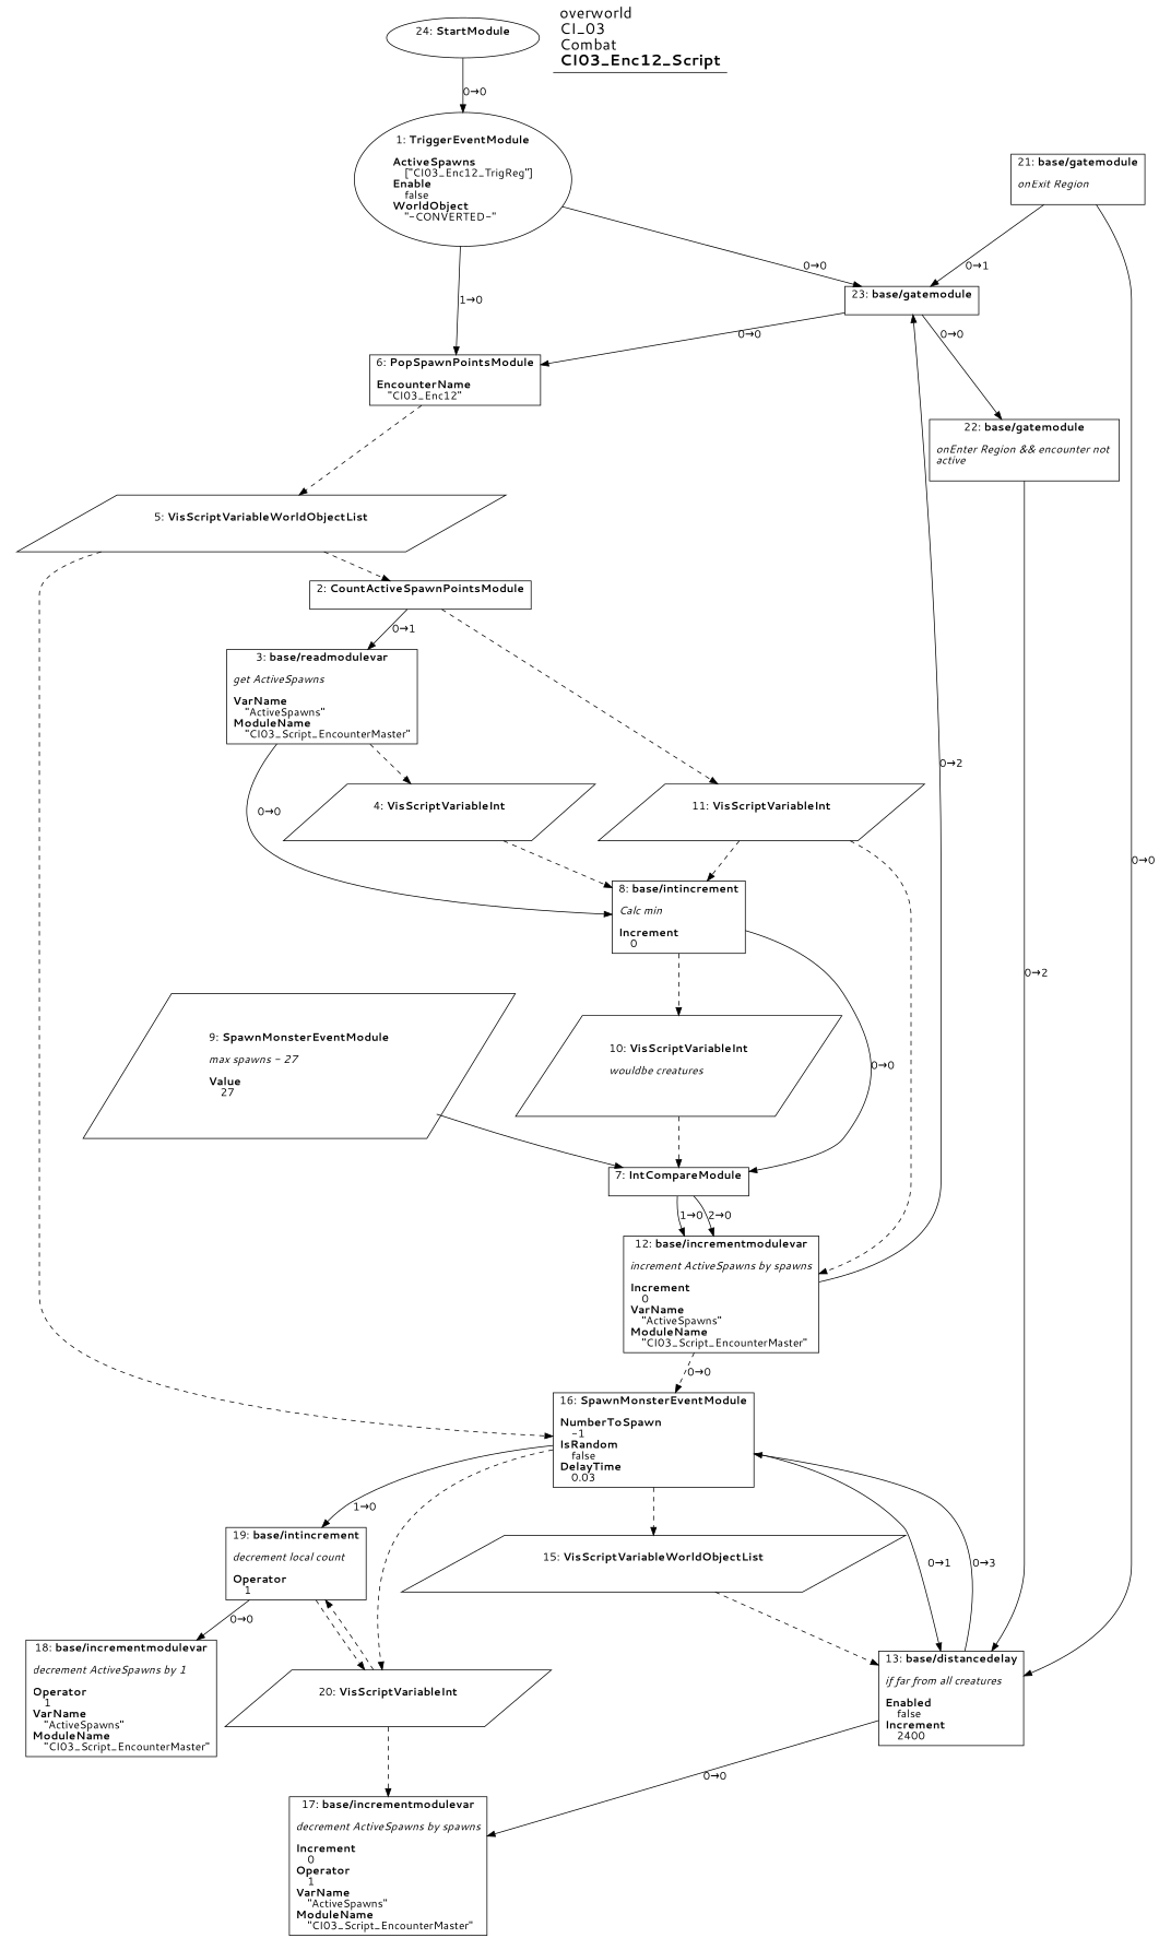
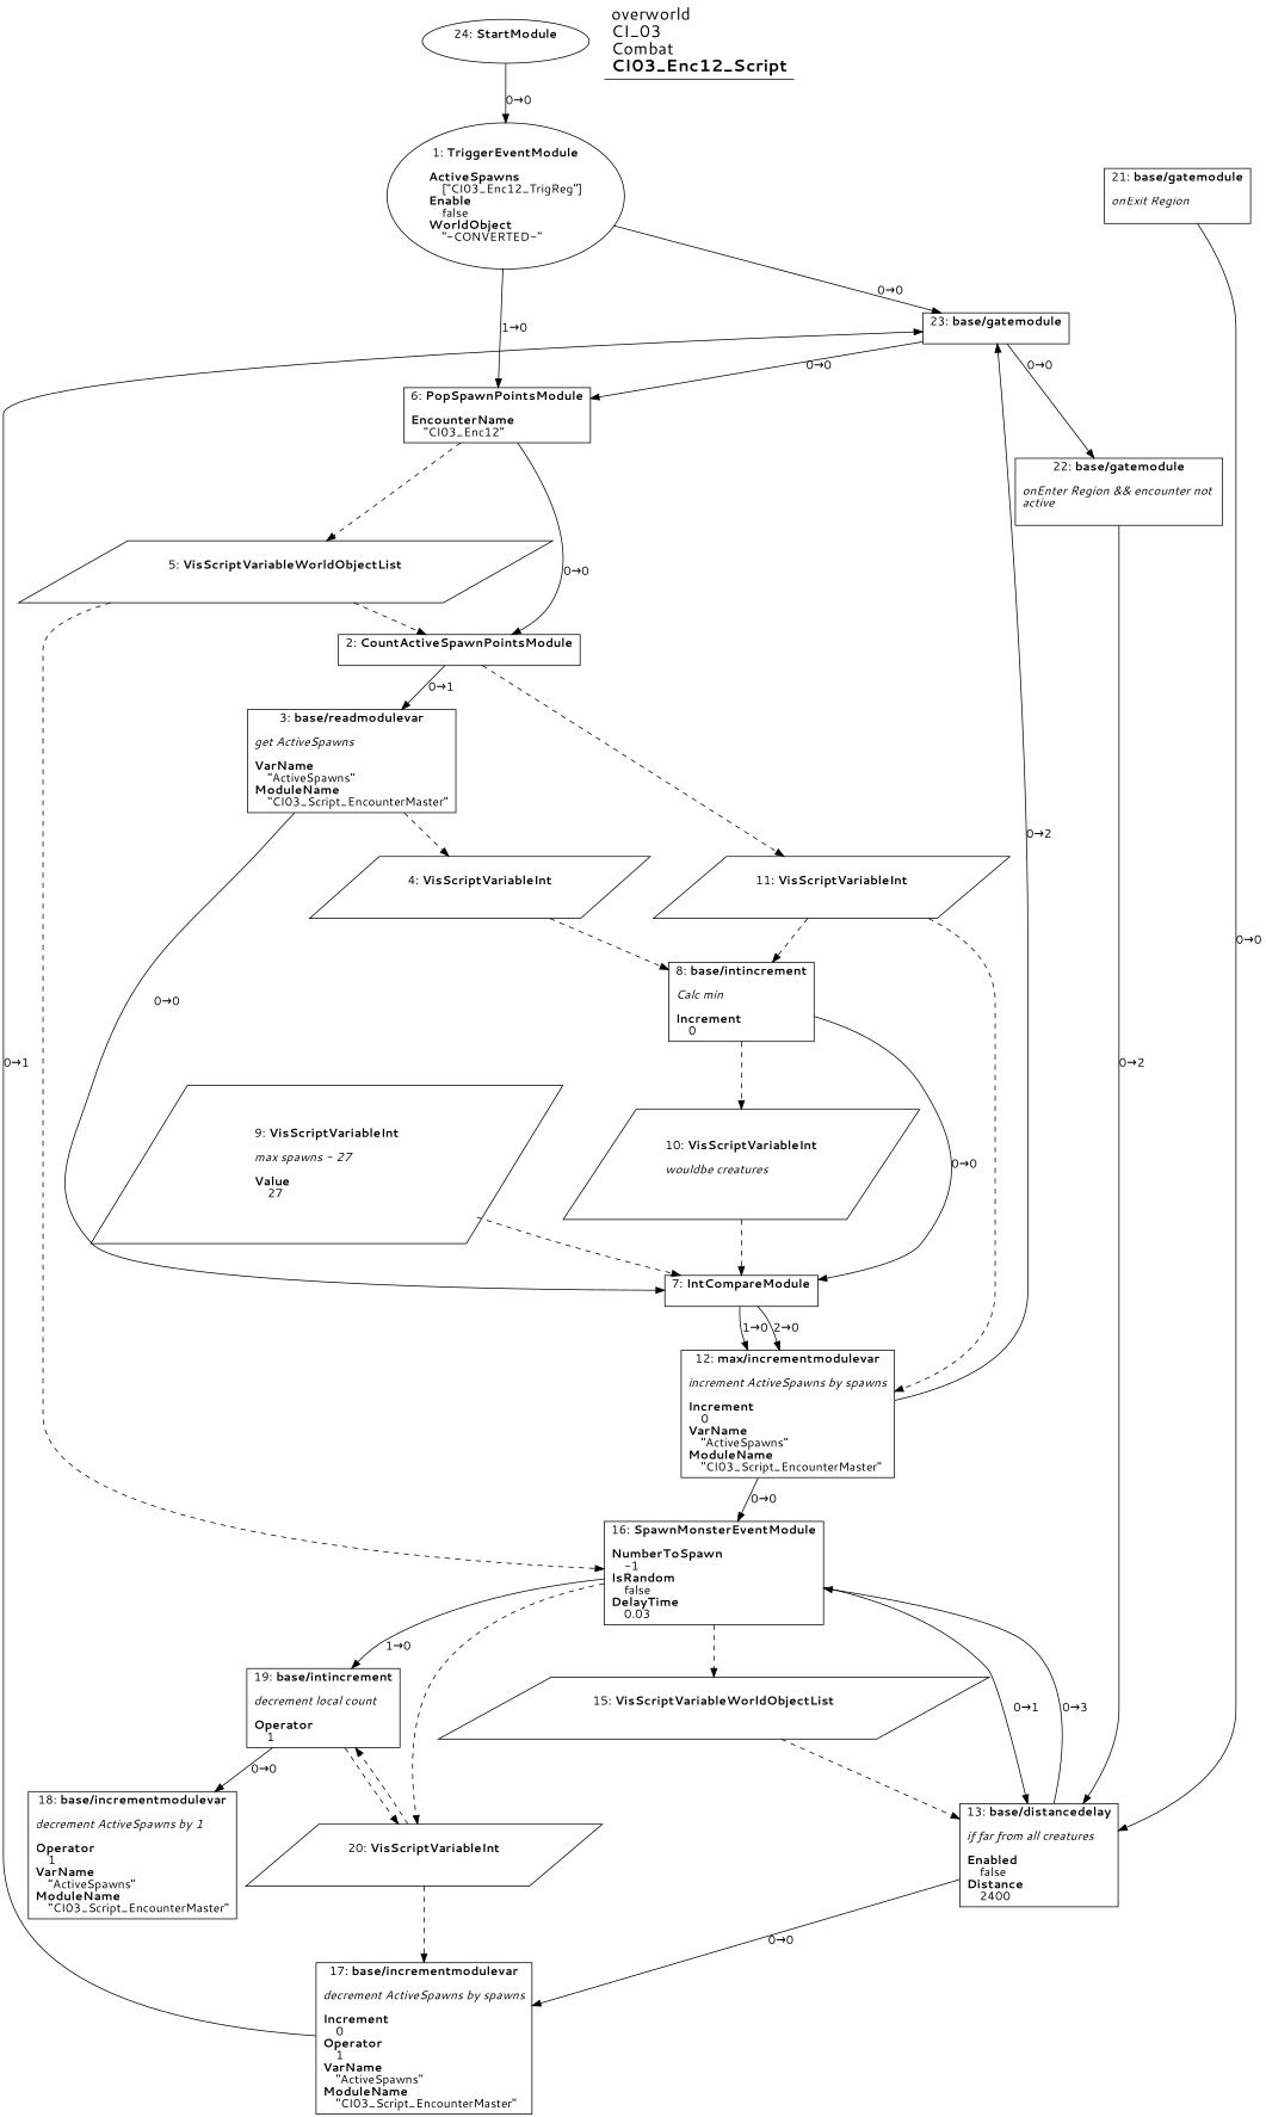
  digraph {
    fontname="Segoe UI"
    splines=spline
    node [fontname="Segoe UI" shape=box]
    edge [fontname="Segoe UI"]
    n1 [label=<1: <b>TriggerEventModule</b><br/><br/><b>ActiveSpawns</b><br align="left"/>    [&quot;CI03_Enc12_TrigReg&quot;]<br align="left"/><b>Enable</b><br align="left"/>    false<br align="left"/><b>WorldObject</b><br align="left"/>    &quot;-CONVERTED-&quot;<br align="left"/>> shape=oval]
    n2 [label=<23: <b>base/gatemodule</b><br/><br/>>]
    n3 [label=<6: <b>PopSpawnPointsModule</b><br/><br/><b>EncounterName</b><br align="left"/>    &quot;CI03_Enc12&quot;<br align="left"/>>]
    n4 [label=<22: <b>base/gatemodule</b><br/><br/><i>onEnter Region &amp;&amp; encounter not <br align="left"/>active<br align="left"/></i><br align="left"/>>]
    n5 [label=<21: <b>base/gatemodule</b><br/><br/><i>onExit Region<br align="left"/></i><br align="left"/>>]
-   n6 [label=<13: <b>base/distancedelay</b><br/><br/><i>if far from all creatures<br align="left"/></i><br align="left"/><b>Enabled</b><br align="left"/>    false<br align="left"/><b>Increment</b><br align="left"/>    2400<br align="left"/>>]
+   n6 [label=<13: <b>base/distancedelay</b><br/><br/><i>if far from all creatures<br align="left"/></i><br align="left"/><b>Enabled</b><br align="left"/>    false<br align="left"/><b>Distance</b><br align="left"/>    2400<br align="left"/>>]
    n7 [label=<2: <b>CountActiveSpawnPointsModule</b><br/><br/>>]
    n8 [label=<5: <b>VisScriptVariableWorldObjectList</b><br/><br/>> shape=parallelogram]
    n9 [label=<16: <b>SpawnMonsterEventModule</b><br/><br/><b>NumberToSpawn</b><br align="left"/>    -1<br align="left"/><b>IsRandom</b><br align="left"/>    false<br align="left"/><b>DelayTime</b><br align="left"/>    0.03<br align="left"/>>]
    n10 [label=<17: <b>base/incrementmodulevar</b><br/><br/><i>decrement ActiveSpawns by spawns<br align="left"/></i><br align="left"/><b>Increment</b><br align="left"/>    0<br align="left"/><b>Operator</b><br align="left"/>    1<br align="left"/><b>VarName</b><br align="left"/>    &quot;ActiveSpawns&quot;<br align="left"/><b>ModuleName</b><br align="left"/>    &quot;CI03_Script_EncounterMaster&quot;<br align="left"/>>]
    n11 [label=<3: <b>base/readmodulevar</b><br/><br/><i>get ActiveSpawns<br align="left"/></i><br align="left"/><b>VarName</b><br align="left"/>    &quot;ActiveSpawns&quot;<br align="left"/><b>ModuleName</b><br align="left"/>    &quot;CI03_Script_EncounterMaster&quot;<br align="left"/>>]
    n12 [label=<11: <b>VisScriptVariableInt</b><br/><br/>> shape=parallelogram]
    n13 [label=<8: <b>base/intincrement</b><br/><br/><i>Calc min<br align="left"/></i><br align="left"/><b>Increment</b><br align="left"/>    0<br align="left"/>>]
    n14 [label=<4: <b>VisScriptVariableInt</b><br/><br/>> shape=parallelogram]
-   n15 [label=<12: <b>base/incrementmodulevar</b><br/><br/><i>increment ActiveSpawns by spawns<br align="left"/></i><br align="left"/><b>Increment</b><br align="left"/>    0<br align="left"/><b>VarName</b><br align="left"/>    &quot;ActiveSpawns&quot;<br align="left"/><b>ModuleName</b><br align="left"/>    &quot;CI03_Script_EncounterMaster&quot;<br align="left"/>>]
+   n15 [label=<12: <b>max/incrementmodulevar</b><br/><br/><i>increment ActiveSpawns by spawns<br align="left"/></i><br align="left"/><b>Increment</b><br align="left"/>    0<br align="left"/><b>VarName</b><br align="left"/>    &quot;ActiveSpawns&quot;<br align="left"/><b>ModuleName</b><br align="left"/>    &quot;CI03_Script_EncounterMaster&quot;<br align="left"/>>]
    n16 [label=<7: <b>IntCompareModule</b><br/><br/>>]
    n17 [label=<10: <b>VisScriptVariableInt</b><br/><br/><i>wouldbe creatures<br align="left"/></i><br align="left"/>> shape=parallelogram]
    n18 [label=<15: <b>VisScriptVariableWorldObjectList</b><br/><br/>> shape=parallelogram]
    n19 [label=<19: <b>base/intincrement</b><br/><br/><i>decrement local count<br align="left"/></i><br align="left"/><b>Operator</b><br align="left"/>    1<br align="left"/>>]
    n20 [label=<20: <b>VisScriptVariableInt</b><br/><br/>> shape=parallelogram]
-   n21 [label=<9: <b>SpawnMonsterEventModule</b><br/><br/><i>max spawns - 27<br align="left"/></i><br align="left"/><b>Value</b><br align="left"/>    27<br align="left"/>> shape=parallelogram]
+   n21 [label=<9: <b>VisScriptVariableInt</b><br/><br/><i>max spawns - 27<br align="left"/></i><br align="left"/><b>Value</b><br align="left"/>    27<br align="left"/>> shape=parallelogram]
    n22 [label=<18: <b>base/incrementmodulevar</b><br/><br/><i>decrement ActiveSpawns by 1<br align="left"/></i><br align="left"/><b>Operator</b><br align="left"/>    1<br align="left"/><b>VarName</b><br align="left"/>    &quot;ActiveSpawns&quot;<br align="left"/><b>ModuleName</b><br align="left"/>    &quot;CI03_Script_EncounterMaster&quot;<br align="left"/>>]
    n23 [label=<24: <b>StartModule</b><br/><br/>> shape=oval]
    n24 [label=<<font point-size="20">overworld<br align="left"/>CI_03<br align="left"/>Combat<br align="left"/><b>CI03_Enc12_Script</b><br align="left"/></font>> shape=underline]
    n1 -> n2 [label="0→0"]
    n1 -> n3 [label="1→0"]
    n2 -> n3 [label="0→0"]
    n2 -> n4 [label="0→0"]
+   n3 -> n7 [label="0→0"]
    n3 -> n8 [style=dashed]
    n4 -> n6 [label="0→2"]
    n5 -> n6 [label="0→0"]
    n6 -> n9 [label="0→3"]
    n6 -> n10 [label="0→0"]
    n7 -> n11 [label="0→1"]
    n7 -> n12 [style=dashed]
    n8 -> n7 [style=dashed]
    n8 -> n9 [style=dashed]
    n9 -> n6 [label="0→1"]
    n9 -> n18 [style=dashed]
    n9 -> n19 [label="1→0"]
    n9 -> n20 [style=dashed]
-   n5 -> n2 [label="0→1"]
-   n11 -> n13 [label="0→0"]
+   n10 -> n2 [label="0→1"]
+   n11 -> n16 [label="0→0"]
    n11 -> n14 [style=dashed]
    n12 -> n13 [style=dashed]
    n12 -> n15 [style=dashed]
    n13 -> n16 [label="0→0"]
    n13 -> n17 [style=dashed]
    n14 -> n13 [style=dashed]
    n15 -> n2 [label="0→2"]
-   n15 -> n9 [label="0→0" style=dashed]
+   n15 -> n9 [label="0→0"]
    n16 -> n15 [label="1→0"]
    n16 -> n15 [label="2→0"]
    n17 -> n16 [style=dashed]
    n18 -> n6 [style=dashed]
    n19 -> n20 [style=dashed]
    n19 -> n22 [label="0→0"]
    n20 -> n10 [style=dashed]
    n20 -> n19 [style=dashed]
-   n21 -> n16 [style=solid]
+   n21 -> n16 [style=dashed]
    n23 -> n1 [label="0→0"]
  }
